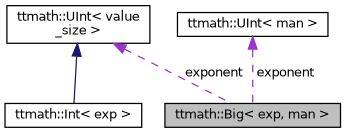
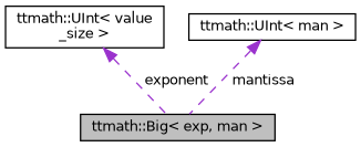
  digraph {
    node [color=black fillcolor=white fontname=Helvetica fontsize=10 shape=record style=filled]
    edge [color=darkorchid3 dir=back fontname=Helvetica fontsize=10 labelfontname=Helvetica labelfontsize=10 style=dashed]
    n1 [fillcolor=grey75 fontcolor=black height=0.2 label="ttmath::Big\< exp, man \>" width=0.4]
-   n2 [height=0.2 label="ttmath::Int\< exp \>" width=0.4]
    n3 [height=0.2 label="ttmath::UInt\< value\l_size \>" width=0.4]
    n4 [height=0.2 label="ttmath::UInt\< man \>" width=0.4]
    n3 -> n1 [label=" exponent"]
-   n3 -> n2 [color=midnightblue style=solid]
-   n4 -> n1 [label=" exponent"]
+   n4 -> n1 [label=" mantissa"]
  }
